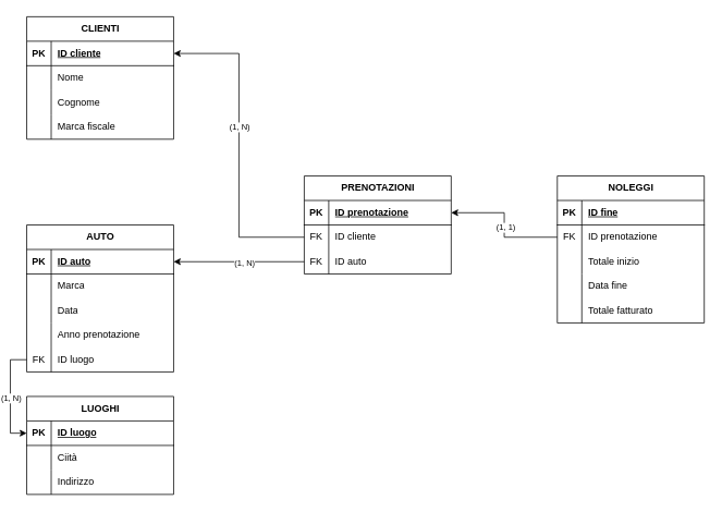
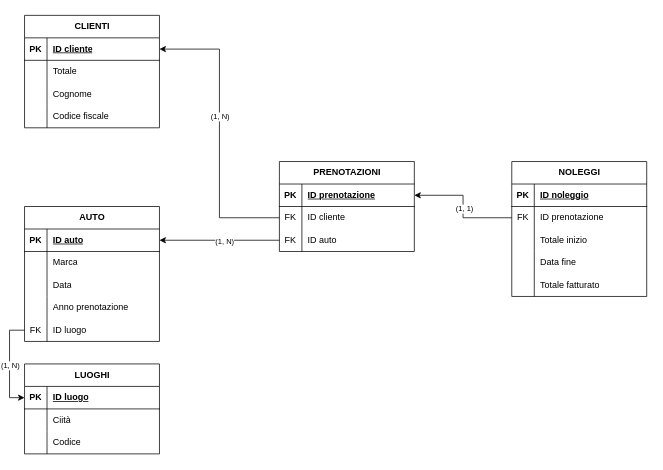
  <mxCell id="0" />
  <mxCell id="1" parent="0" />
  <mxCell id="2" value="CLIENTI" style="shape=table;startSize=30;container=1;collapsible=1;childLayout=tableLayout;fixedRows=1;rowLines=0;fontStyle=1;align=center;resizeLast=1;html=1;" vertex="1" parent="1"><mxGeometry x="20" y="20" width="180" height="150" as="geometry" /></mxCell>
  <mxCell id="3" value="" style="shape=tableRow;horizontal=0;startSize=0;swimlaneHead=0;swimlaneBody=0;fillColor=none;collapsible=0;dropTarget=0;points=[[0,0.5],[1,0.5]];portConstraint=eastwest;top=0;left=0;right=0;bottom=1;" vertex="1" parent="2"><mxGeometry y="30" width="180" height="30" as="geometry" /></mxCell>
  <mxCell id="4" value="PK" style="shape=partialRectangle;connectable=0;fillColor=none;top=0;left=0;bottom=0;right=0;fontStyle=1;overflow=hidden;whiteSpace=wrap;html=1;" vertex="1" parent="3"><mxGeometry width="30" height="30" as="geometry"><mxRectangle width="30" height="30" as="alternateBounds" /></mxGeometry></mxCell>
  <mxCell id="5" value="ID cliente" style="shape=partialRectangle;connectable=0;fillColor=none;top=0;left=0;bottom=0;right=0;align=left;spacingLeft=6;fontStyle=5;overflow=hidden;whiteSpace=wrap;html=1;" vertex="1" parent="3"><mxGeometry x="30" width="150" height="30" as="geometry"><mxRectangle width="150" height="30" as="alternateBounds" /></mxGeometry></mxCell>
  <mxCell id="6" value="" style="shape=tableRow;horizontal=0;startSize=0;swimlaneHead=0;swimlaneBody=0;fillColor=none;collapsible=0;dropTarget=0;points=[[0,0.5],[1,0.5]];portConstraint=eastwest;top=0;left=0;right=0;bottom=0;" vertex="1" parent="2"><mxGeometry y="60" width="180" height="30" as="geometry" /></mxCell>
  <mxCell id="7" value="" style="shape=partialRectangle;connectable=0;fillColor=none;top=0;left=0;bottom=0;right=0;editable=1;overflow=hidden;whiteSpace=wrap;html=1;" vertex="1" parent="6"><mxGeometry width="30" height="30" as="geometry"><mxRectangle width="30" height="30" as="alternateBounds" /></mxGeometry></mxCell>
- <mxCell id="8" value="Nome" style="shape=partialRectangle;connectable=0;fillColor=none;top=0;left=0;bottom=0;right=0;align=left;spacingLeft=6;overflow=hidden;whiteSpace=wrap;html=1;" vertex="1" parent="6"><mxGeometry x="30" width="150" height="30" as="geometry"><mxRectangle width="150" height="30" as="alternateBounds" /></mxGeometry></mxCell>
+ <mxCell id="8" value="Totale" style="shape=partialRectangle;connectable=0;fillColor=none;top=0;left=0;bottom=0;right=0;align=left;spacingLeft=6;overflow=hidden;whiteSpace=wrap;html=1;" vertex="1" parent="6"><mxGeometry x="30" width="150" height="30" as="geometry"><mxRectangle width="150" height="30" as="alternateBounds" /></mxGeometry></mxCell>
  <mxCell id="9" value="" style="shape=tableRow;horizontal=0;startSize=0;swimlaneHead=0;swimlaneBody=0;fillColor=none;collapsible=0;dropTarget=0;points=[[0,0.5],[1,0.5]];portConstraint=eastwest;top=0;left=0;right=0;bottom=0;" vertex="1" parent="2"><mxGeometry y="90" width="180" height="30" as="geometry" /></mxCell>
  <mxCell id="10" value="" style="shape=partialRectangle;connectable=0;fillColor=none;top=0;left=0;bottom=0;right=0;editable=1;overflow=hidden;whiteSpace=wrap;html=1;" vertex="1" parent="9"><mxGeometry width="30" height="30" as="geometry"><mxRectangle width="30" height="30" as="alternateBounds" /></mxGeometry></mxCell>
  <mxCell id="11" value="Cognome" style="shape=partialRectangle;connectable=0;fillColor=none;top=0;left=0;bottom=0;right=0;align=left;spacingLeft=6;overflow=hidden;whiteSpace=wrap;html=1;" vertex="1" parent="9"><mxGeometry x="30" width="150" height="30" as="geometry"><mxRectangle width="150" height="30" as="alternateBounds" /></mxGeometry></mxCell>
  <mxCell id="12" value="" style="shape=tableRow;horizontal=0;startSize=0;swimlaneHead=0;swimlaneBody=0;fillColor=none;collapsible=0;dropTarget=0;points=[[0,0.5],[1,0.5]];portConstraint=eastwest;top=0;left=0;right=0;bottom=0;" vertex="1" parent="2"><mxGeometry y="120" width="180" height="30" as="geometry" /></mxCell>
  <mxCell id="13" value="" style="shape=partialRectangle;connectable=0;fillColor=none;top=0;left=0;bottom=0;right=0;editable=1;overflow=hidden;whiteSpace=wrap;html=1;" vertex="1" parent="12"><mxGeometry width="30" height="30" as="geometry"><mxRectangle width="30" height="30" as="alternateBounds" /></mxGeometry></mxCell>
- <mxCell id="14" value="Marca fiscale" style="shape=partialRectangle;connectable=0;fillColor=none;top=0;left=0;bottom=0;right=0;align=left;spacingLeft=6;overflow=hidden;whiteSpace=wrap;html=1;" vertex="1" parent="12"><mxGeometry x="30" width="150" height="30" as="geometry"><mxRectangle width="150" height="30" as="alternateBounds" /></mxGeometry></mxCell>
+ <mxCell id="14" value="Codice fiscale" style="shape=partialRectangle;connectable=0;fillColor=none;top=0;left=0;bottom=0;right=0;align=left;spacingLeft=6;overflow=hidden;whiteSpace=wrap;html=1;" vertex="1" parent="12"><mxGeometry x="30" width="150" height="30" as="geometry"><mxRectangle width="150" height="30" as="alternateBounds" /></mxGeometry></mxCell>
  <mxCell id="15" value="AUTO" style="shape=table;startSize=30;container=1;collapsible=1;childLayout=tableLayout;fixedRows=1;rowLines=0;fontStyle=1;align=center;resizeLast=1;html=1;" vertex="1" parent="1"><mxGeometry x="20" y="275" width="180" height="180" as="geometry" /></mxCell>
  <mxCell id="16" value="" style="shape=tableRow;horizontal=0;startSize=0;swimlaneHead=0;swimlaneBody=0;fillColor=none;collapsible=0;dropTarget=0;points=[[0,0.5],[1,0.5]];portConstraint=eastwest;top=0;left=0;right=0;bottom=1;" vertex="1" parent="15"><mxGeometry y="30" width="180" height="30" as="geometry" /></mxCell>
  <mxCell id="17" value="PK" style="shape=partialRectangle;connectable=0;fillColor=none;top=0;left=0;bottom=0;right=0;fontStyle=1;overflow=hidden;whiteSpace=wrap;html=1;" vertex="1" parent="16"><mxGeometry width="30" height="30" as="geometry"><mxRectangle width="30" height="30" as="alternateBounds" /></mxGeometry></mxCell>
  <mxCell id="18" value="ID auto" style="shape=partialRectangle;connectable=0;fillColor=none;top=0;left=0;bottom=0;right=0;align=left;spacingLeft=6;fontStyle=5;overflow=hidden;whiteSpace=wrap;html=1;" vertex="1" parent="16"><mxGeometry x="30" width="150" height="30" as="geometry"><mxRectangle width="150" height="30" as="alternateBounds" /></mxGeometry></mxCell>
  <mxCell id="19" value="" style="shape=tableRow;horizontal=0;startSize=0;swimlaneHead=0;swimlaneBody=0;fillColor=none;collapsible=0;dropTarget=0;points=[[0,0.5],[1,0.5]];portConstraint=eastwest;top=0;left=0;right=0;bottom=0;" vertex="1" parent="15"><mxGeometry y="60" width="180" height="30" as="geometry" /></mxCell>
  <mxCell id="20" value="" style="shape=partialRectangle;connectable=0;fillColor=none;top=0;left=0;bottom=0;right=0;editable=1;overflow=hidden;whiteSpace=wrap;html=1;" vertex="1" parent="19"><mxGeometry width="30" height="30" as="geometry"><mxRectangle width="30" height="30" as="alternateBounds" /></mxGeometry></mxCell>
  <mxCell id="21" value="Marca" style="shape=partialRectangle;connectable=0;fillColor=none;top=0;left=0;bottom=0;right=0;align=left;spacingLeft=6;overflow=hidden;whiteSpace=wrap;html=1;" vertex="1" parent="19"><mxGeometry x="30" width="150" height="30" as="geometry"><mxRectangle width="150" height="30" as="alternateBounds" /></mxGeometry></mxCell>
  <mxCell id="22" value="" style="shape=tableRow;horizontal=0;startSize=0;swimlaneHead=0;swimlaneBody=0;fillColor=none;collapsible=0;dropTarget=0;points=[[0,0.5],[1,0.5]];portConstraint=eastwest;top=0;left=0;right=0;bottom=0;" vertex="1" parent="15"><mxGeometry y="90" width="180" height="30" as="geometry" /></mxCell>
  <mxCell id="23" value="" style="shape=partialRectangle;connectable=0;fillColor=none;top=0;left=0;bottom=0;right=0;editable=1;overflow=hidden;whiteSpace=wrap;html=1;" vertex="1" parent="22"><mxGeometry width="30" height="30" as="geometry"><mxRectangle width="30" height="30" as="alternateBounds" /></mxGeometry></mxCell>
  <mxCell id="24" value="Data" style="shape=partialRectangle;connectable=0;fillColor=none;top=0;left=0;bottom=0;right=0;align=left;spacingLeft=6;overflow=hidden;whiteSpace=wrap;html=1;" vertex="1" parent="22"><mxGeometry x="30" width="150" height="30" as="geometry"><mxRectangle width="150" height="30" as="alternateBounds" /></mxGeometry></mxCell>
  <mxCell id="25" value="" style="shape=tableRow;horizontal=0;startSize=0;swimlaneHead=0;swimlaneBody=0;fillColor=none;collapsible=0;dropTarget=0;points=[[0,0.5],[1,0.5]];portConstraint=eastwest;top=0;left=0;right=0;bottom=0;" vertex="1" parent="15"><mxGeometry y="120" width="180" height="30" as="geometry" /></mxCell>
  <mxCell id="26" value="" style="shape=partialRectangle;connectable=0;fillColor=none;top=0;left=0;bottom=0;right=0;editable=1;overflow=hidden;whiteSpace=wrap;html=1;" vertex="1" parent="25"><mxGeometry width="30" height="30" as="geometry"><mxRectangle width="30" height="30" as="alternateBounds" /></mxGeometry></mxCell>
  <mxCell id="27" value="Anno prenotazione" style="shape=partialRectangle;connectable=0;fillColor=none;top=0;left=0;bottom=0;right=0;align=left;spacingLeft=6;overflow=hidden;whiteSpace=wrap;html=1;" vertex="1" parent="25"><mxGeometry x="30" width="150" height="30" as="geometry"><mxRectangle width="150" height="30" as="alternateBounds" /></mxGeometry></mxCell>
  <mxCell id="28" value="" style="shape=tableRow;horizontal=0;startSize=0;swimlaneHead=0;swimlaneBody=0;fillColor=none;collapsible=0;dropTarget=0;points=[[0,0.5],[1,0.5]];portConstraint=eastwest;top=0;left=0;right=0;bottom=0;" vertex="1" parent="15"><mxGeometry y="150" width="180" height="30" as="geometry" /></mxCell>
  <mxCell id="29" value="FK" style="shape=partialRectangle;connectable=0;fillColor=none;top=0;left=0;bottom=0;right=0;editable=1;overflow=hidden;whiteSpace=wrap;html=1;" vertex="1" parent="28"><mxGeometry width="30" height="30" as="geometry"><mxRectangle width="30" height="30" as="alternateBounds" /></mxGeometry></mxCell>
  <mxCell id="30" value="ID luogo" style="shape=partialRectangle;connectable=0;fillColor=none;top=0;left=0;bottom=0;right=0;align=left;spacingLeft=6;overflow=hidden;whiteSpace=wrap;html=1;" vertex="1" parent="28"><mxGeometry x="30" width="150" height="30" as="geometry"><mxRectangle width="150" height="30" as="alternateBounds" /></mxGeometry></mxCell>
  <mxCell id="31" value="NOLEGGI" style="shape=table;startSize=30;container=1;collapsible=1;childLayout=tableLayout;fixedRows=1;rowLines=0;fontStyle=1;align=center;resizeLast=1;html=1;" vertex="1" parent="1"><mxGeometry x="670" y="215" width="180" height="180" as="geometry" /></mxCell>
  <mxCell id="32" value="" style="shape=tableRow;horizontal=0;startSize=0;swimlaneHead=0;swimlaneBody=0;fillColor=none;collapsible=0;dropTarget=0;points=[[0,0.5],[1,0.5]];portConstraint=eastwest;top=0;left=0;right=0;bottom=1;" vertex="1" parent="31"><mxGeometry y="30" width="180" height="30" as="geometry" /></mxCell>
  <mxCell id="33" value="PK" style="shape=partialRectangle;connectable=0;fillColor=none;top=0;left=0;bottom=0;right=0;fontStyle=1;overflow=hidden;whiteSpace=wrap;html=1;" vertex="1" parent="32"><mxGeometry width="30" height="30" as="geometry"><mxRectangle width="30" height="30" as="alternateBounds" /></mxGeometry></mxCell>
- <mxCell id="34" value="ID fine" style="shape=partialRectangle;connectable=0;fillColor=none;top=0;left=0;bottom=0;right=0;align=left;spacingLeft=6;fontStyle=5;overflow=hidden;whiteSpace=wrap;html=1;" vertex="1" parent="32"><mxGeometry x="30" width="150" height="30" as="geometry"><mxRectangle width="150" height="30" as="alternateBounds" /></mxGeometry></mxCell>
+ <mxCell id="34" value="ID noleggio" style="shape=partialRectangle;connectable=0;fillColor=none;top=0;left=0;bottom=0;right=0;align=left;spacingLeft=6;fontStyle=5;overflow=hidden;whiteSpace=wrap;html=1;" vertex="1" parent="32"><mxGeometry x="30" width="150" height="30" as="geometry"><mxRectangle width="150" height="30" as="alternateBounds" /></mxGeometry></mxCell>
  <mxCell id="35" value="" style="shape=tableRow;horizontal=0;startSize=0;swimlaneHead=0;swimlaneBody=0;fillColor=none;collapsible=0;dropTarget=0;points=[[0,0.5],[1,0.5]];portConstraint=eastwest;top=0;left=0;right=0;bottom=0;" vertex="1" parent="31"><mxGeometry y="60" width="180" height="30" as="geometry" /></mxCell>
  <mxCell id="36" value="FK" style="shape=partialRectangle;connectable=0;fillColor=none;top=0;left=0;bottom=0;right=0;editable=1;overflow=hidden;whiteSpace=wrap;html=1;" vertex="1" parent="35"><mxGeometry width="30" height="30" as="geometry"><mxRectangle width="30" height="30" as="alternateBounds" /></mxGeometry></mxCell>
  <mxCell id="37" value="ID prenotazione" style="shape=partialRectangle;connectable=0;fillColor=none;top=0;left=0;bottom=0;right=0;align=left;spacingLeft=6;overflow=hidden;whiteSpace=wrap;html=1;" vertex="1" parent="35"><mxGeometry x="30" width="150" height="30" as="geometry"><mxRectangle width="150" height="30" as="alternateBounds" /></mxGeometry></mxCell>
  <mxCell id="38" value="" style="shape=tableRow;horizontal=0;startSize=0;swimlaneHead=0;swimlaneBody=0;fillColor=none;collapsible=0;dropTarget=0;points=[[0,0.5],[1,0.5]];portConstraint=eastwest;top=0;left=0;right=0;bottom=0;" vertex="1" parent="31"><mxGeometry y="90" width="180" height="30" as="geometry" /></mxCell>
  <mxCell id="39" value="" style="shape=partialRectangle;connectable=0;fillColor=none;top=0;left=0;bottom=0;right=0;editable=1;overflow=hidden;whiteSpace=wrap;html=1;" vertex="1" parent="38"><mxGeometry width="30" height="30" as="geometry"><mxRectangle width="30" height="30" as="alternateBounds" /></mxGeometry></mxCell>
  <mxCell id="40" value="Totale inizio" style="shape=partialRectangle;connectable=0;fillColor=none;top=0;left=0;bottom=0;right=0;align=left;spacingLeft=6;overflow=hidden;whiteSpace=wrap;html=1;" vertex="1" parent="38"><mxGeometry x="30" width="150" height="30" as="geometry"><mxRectangle width="150" height="30" as="alternateBounds" /></mxGeometry></mxCell>
  <mxCell id="41" value="" style="shape=tableRow;horizontal=0;startSize=0;swimlaneHead=0;swimlaneBody=0;fillColor=none;collapsible=0;dropTarget=0;points=[[0,0.5],[1,0.5]];portConstraint=eastwest;top=0;left=0;right=0;bottom=0;" vertex="1" parent="31"><mxGeometry y="120" width="180" height="30" as="geometry" /></mxCell>
  <mxCell id="42" value="" style="shape=partialRectangle;connectable=0;fillColor=none;top=0;left=0;bottom=0;right=0;editable=1;overflow=hidden;whiteSpace=wrap;html=1;" vertex="1" parent="41"><mxGeometry width="30" height="30" as="geometry"><mxRectangle width="30" height="30" as="alternateBounds" /></mxGeometry></mxCell>
  <mxCell id="43" value="Data fine" style="shape=partialRectangle;connectable=0;fillColor=none;top=0;left=0;bottom=0;right=0;align=left;spacingLeft=6;overflow=hidden;whiteSpace=wrap;html=1;" vertex="1" parent="41"><mxGeometry x="30" width="150" height="30" as="geometry"><mxRectangle width="150" height="30" as="alternateBounds" /></mxGeometry></mxCell>
  <mxCell id="44" value="" style="shape=tableRow;horizontal=0;startSize=0;swimlaneHead=0;swimlaneBody=0;fillColor=none;collapsible=0;dropTarget=0;points=[[0,0.5],[1,0.5]];portConstraint=eastwest;top=0;left=0;right=0;bottom=0;" vertex="1" parent="31"><mxGeometry y="150" width="180" height="30" as="geometry" /></mxCell>
  <mxCell id="45" value="" style="shape=partialRectangle;connectable=0;fillColor=none;top=0;left=0;bottom=0;right=0;editable=1;overflow=hidden;whiteSpace=wrap;html=1;" vertex="1" parent="44"><mxGeometry width="30" height="30" as="geometry"><mxRectangle width="30" height="30" as="alternateBounds" /></mxGeometry></mxCell>
  <mxCell id="46" value="Totale fatturato" style="shape=partialRectangle;connectable=0;fillColor=none;top=0;left=0;bottom=0;right=0;align=left;spacingLeft=6;overflow=hidden;whiteSpace=wrap;html=1;" vertex="1" parent="44"><mxGeometry x="30" width="150" height="30" as="geometry"><mxRectangle width="150" height="30" as="alternateBounds" /></mxGeometry></mxCell>
  <mxCell id="47" value="PRENOTAZIONI" style="shape=table;startSize=30;container=1;collapsible=1;childLayout=tableLayout;fixedRows=1;rowLines=0;fontStyle=1;align=center;resizeLast=1;html=1;" vertex="1" parent="1"><mxGeometry x="360" y="215" width="180" height="120" as="geometry" /></mxCell>
  <mxCell id="48" value="" style="shape=tableRow;horizontal=0;startSize=0;swimlaneHead=0;swimlaneBody=0;fillColor=none;collapsible=0;dropTarget=0;points=[[0,0.5],[1,0.5]];portConstraint=eastwest;top=0;left=0;right=0;bottom=1;" vertex="1" parent="47"><mxGeometry y="30" width="180" height="30" as="geometry" /></mxCell>
  <mxCell id="49" value="PK" style="shape=partialRectangle;connectable=0;fillColor=none;top=0;left=0;bottom=0;right=0;fontStyle=1;overflow=hidden;whiteSpace=wrap;html=1;" vertex="1" parent="48"><mxGeometry width="30" height="30" as="geometry"><mxRectangle width="30" height="30" as="alternateBounds" /></mxGeometry></mxCell>
  <mxCell id="50" value="ID prenotazione" style="shape=partialRectangle;connectable=0;fillColor=none;top=0;left=0;bottom=0;right=0;align=left;spacingLeft=6;fontStyle=5;overflow=hidden;whiteSpace=wrap;html=1;" vertex="1" parent="48"><mxGeometry x="30" width="150" height="30" as="geometry"><mxRectangle width="150" height="30" as="alternateBounds" /></mxGeometry></mxCell>
  <mxCell id="51" value="" style="shape=tableRow;horizontal=0;startSize=0;swimlaneHead=0;swimlaneBody=0;fillColor=none;collapsible=0;dropTarget=0;points=[[0,0.5],[1,0.5]];portConstraint=eastwest;top=0;left=0;right=0;bottom=0;" vertex="1" parent="47"><mxGeometry y="60" width="180" height="30" as="geometry" /></mxCell>
  <mxCell id="52" value="FK" style="shape=partialRectangle;connectable=0;fillColor=none;top=0;left=0;bottom=0;right=0;editable=1;overflow=hidden;whiteSpace=wrap;html=1;" vertex="1" parent="51"><mxGeometry width="30" height="30" as="geometry"><mxRectangle width="30" height="30" as="alternateBounds" /></mxGeometry></mxCell>
  <mxCell id="53" value="ID cliente" style="shape=partialRectangle;connectable=0;fillColor=none;top=0;left=0;bottom=0;right=0;align=left;spacingLeft=6;overflow=hidden;whiteSpace=wrap;html=1;" vertex="1" parent="51"><mxGeometry x="30" width="150" height="30" as="geometry"><mxRectangle width="150" height="30" as="alternateBounds" /></mxGeometry></mxCell>
  <mxCell id="54" value="" style="shape=tableRow;horizontal=0;startSize=0;swimlaneHead=0;swimlaneBody=0;fillColor=none;collapsible=0;dropTarget=0;points=[[0,0.5],[1,0.5]];portConstraint=eastwest;top=0;left=0;right=0;bottom=0;" vertex="1" parent="47"><mxGeometry y="90" width="180" height="30" as="geometry" /></mxCell>
  <mxCell id="55" value="FK" style="shape=partialRectangle;connectable=0;fillColor=none;top=0;left=0;bottom=0;right=0;editable=1;overflow=hidden;whiteSpace=wrap;html=1;" vertex="1" parent="54"><mxGeometry width="30" height="30" as="geometry"><mxRectangle width="30" height="30" as="alternateBounds" /></mxGeometry></mxCell>
  <mxCell id="56" value="ID auto" style="shape=partialRectangle;connectable=0;fillColor=none;top=0;left=0;bottom=0;right=0;align=left;spacingLeft=6;overflow=hidden;whiteSpace=wrap;html=1;" vertex="1" parent="54"><mxGeometry x="30" width="150" height="30" as="geometry"><mxRectangle width="150" height="30" as="alternateBounds" /></mxGeometry></mxCell>
  <mxCell id="57" value="LUOGHI" style="shape=table;startSize=30;container=1;collapsible=1;childLayout=tableLayout;fixedRows=1;rowLines=0;fontStyle=1;align=center;resizeLast=1;html=1;" vertex="1" parent="1"><mxGeometry x="20" y="485" width="180" height="120" as="geometry" /></mxCell>
  <mxCell id="58" value="" style="shape=tableRow;horizontal=0;startSize=0;swimlaneHead=0;swimlaneBody=0;fillColor=none;collapsible=0;dropTarget=0;points=[[0,0.5],[1,0.5]];portConstraint=eastwest;top=0;left=0;right=0;bottom=1;" vertex="1" parent="57"><mxGeometry y="30" width="180" height="30" as="geometry" /></mxCell>
  <mxCell id="59" value="PK" style="shape=partialRectangle;connectable=0;fillColor=none;top=0;left=0;bottom=0;right=0;fontStyle=1;overflow=hidden;whiteSpace=wrap;html=1;" vertex="1" parent="58"><mxGeometry width="30" height="30" as="geometry"><mxRectangle width="30" height="30" as="alternateBounds" /></mxGeometry></mxCell>
  <mxCell id="60" value="ID luogo" style="shape=partialRectangle;connectable=0;fillColor=none;top=0;left=0;bottom=0;right=0;align=left;spacingLeft=6;fontStyle=5;overflow=hidden;whiteSpace=wrap;html=1;" vertex="1" parent="58"><mxGeometry x="30" width="150" height="30" as="geometry"><mxRectangle width="150" height="30" as="alternateBounds" /></mxGeometry></mxCell>
  <mxCell id="61" value="" style="shape=tableRow;horizontal=0;startSize=0;swimlaneHead=0;swimlaneBody=0;fillColor=none;collapsible=0;dropTarget=0;points=[[0,0.5],[1,0.5]];portConstraint=eastwest;top=0;left=0;right=0;bottom=0;" vertex="1" parent="57"><mxGeometry y="60" width="180" height="30" as="geometry" /></mxCell>
  <mxCell id="62" value="" style="shape=partialRectangle;connectable=0;fillColor=none;top=0;left=0;bottom=0;right=0;editable=1;overflow=hidden;whiteSpace=wrap;html=1;" vertex="1" parent="61"><mxGeometry width="30" height="30" as="geometry"><mxRectangle width="30" height="30" as="alternateBounds" /></mxGeometry></mxCell>
  <mxCell id="63" value="Ciità" style="shape=partialRectangle;connectable=0;fillColor=none;top=0;left=0;bottom=0;right=0;align=left;spacingLeft=6;overflow=hidden;whiteSpace=wrap;html=1;" vertex="1" parent="61"><mxGeometry x="30" width="150" height="30" as="geometry"><mxRectangle width="150" height="30" as="alternateBounds" /></mxGeometry></mxCell>
  <mxCell id="64" value="" style="shape=tableRow;horizontal=0;startSize=0;swimlaneHead=0;swimlaneBody=0;fillColor=none;collapsible=0;dropTarget=0;points=[[0,0.5],[1,0.5]];portConstraint=eastwest;top=0;left=0;right=0;bottom=0;" vertex="1" parent="57"><mxGeometry y="90" width="180" height="30" as="geometry" /></mxCell>
  <mxCell id="65" value="" style="shape=partialRectangle;connectable=0;fillColor=none;top=0;left=0;bottom=0;right=0;editable=1;overflow=hidden;whiteSpace=wrap;html=1;" vertex="1" parent="64"><mxGeometry width="30" height="30" as="geometry"><mxRectangle width="30" height="30" as="alternateBounds" /></mxGeometry></mxCell>
- <mxCell id="66" value="Indirizzo" style="shape=partialRectangle;connectable=0;fillColor=none;top=0;left=0;bottom=0;right=0;align=left;spacingLeft=6;overflow=hidden;whiteSpace=wrap;html=1;" vertex="1" parent="64"><mxGeometry x="30" width="150" height="30" as="geometry"><mxRectangle width="150" height="30" as="alternateBounds" /></mxGeometry></mxCell>
+ <mxCell id="66" value="Codice" style="shape=partialRectangle;connectable=0;fillColor=none;top=0;left=0;bottom=0;right=0;align=left;spacingLeft=6;overflow=hidden;whiteSpace=wrap;html=1;" vertex="1" parent="64"><mxGeometry x="30" width="150" height="30" as="geometry"><mxRectangle width="150" height="30" as="alternateBounds" /></mxGeometry></mxCell>
  <mxCell id="67" style="edgeStyle=orthogonalEdgeStyle;rounded=0;orthogonalLoop=1;jettySize=auto;html=1;exitX=0;exitY=0.5;exitDx=0;exitDy=0;entryX=1;entryY=0.5;entryDx=0;entryDy=0;" edge="1" parent="1" source="51" target="3"><mxGeometry relative="1" as="geometry" /></mxCell>
  <mxCell id="68" value="(1, N)" style="edgeLabel;html=1;align=center;verticalAlign=middle;resizable=0;points=[];fontSize=10;" vertex="1" connectable="0" parent="67"><mxGeometry x="0.123" relative="1" as="geometry"><mxPoint as="offset" /></mxGeometry></mxCell>
  <mxCell id="69" style="edgeStyle=orthogonalEdgeStyle;rounded=0;orthogonalLoop=1;jettySize=auto;html=1;exitX=0;exitY=0.5;exitDx=0;exitDy=0;entryX=1;entryY=0.5;entryDx=0;entryDy=0;" edge="1" parent="1" source="54" target="16"><mxGeometry relative="1" as="geometry" /></mxCell>
  <mxCell id="70" value="(1, N)" style="edgeLabel;html=1;align=center;verticalAlign=middle;resizable=0;points=[];fontSize=10;" vertex="1" connectable="0" parent="69"><mxGeometry x="-0.075" relative="1" as="geometry"><mxPoint as="offset" /></mxGeometry></mxCell>
  <mxCell id="71" style="edgeStyle=orthogonalEdgeStyle;rounded=0;orthogonalLoop=1;jettySize=auto;html=1;exitX=0;exitY=0.5;exitDx=0;exitDy=0;entryX=0;entryY=0.5;entryDx=0;entryDy=0;" edge="1" parent="1" source="28" target="58"><mxGeometry relative="1" as="geometry" /></mxCell>
  <mxCell id="72" value="(1, N)" style="edgeLabel;html=1;align=center;verticalAlign=middle;resizable=0;points=[];fontSize=10;" vertex="1" connectable="0" parent="71"><mxGeometry x="0.009" relative="1" as="geometry"><mxPoint as="offset" /></mxGeometry></mxCell>
  <mxCell id="73" style="edgeStyle=orthogonalEdgeStyle;rounded=0;orthogonalLoop=1;jettySize=auto;html=1;exitX=0;exitY=0.5;exitDx=0;exitDy=0;entryX=1;entryY=0.5;entryDx=0;entryDy=0;" edge="1" parent="1" source="35" target="48"><mxGeometry relative="1" as="geometry" /></mxCell>
  <mxCell id="74" value="(1, 1)" style="edgeLabel;html=1;align=center;verticalAlign=middle;resizable=0;points=[];fontSize=10;" vertex="1" connectable="0" parent="73"><mxGeometry x="-0.029" y="-1" relative="1" as="geometry"><mxPoint as="offset" /></mxGeometry></mxCell>
